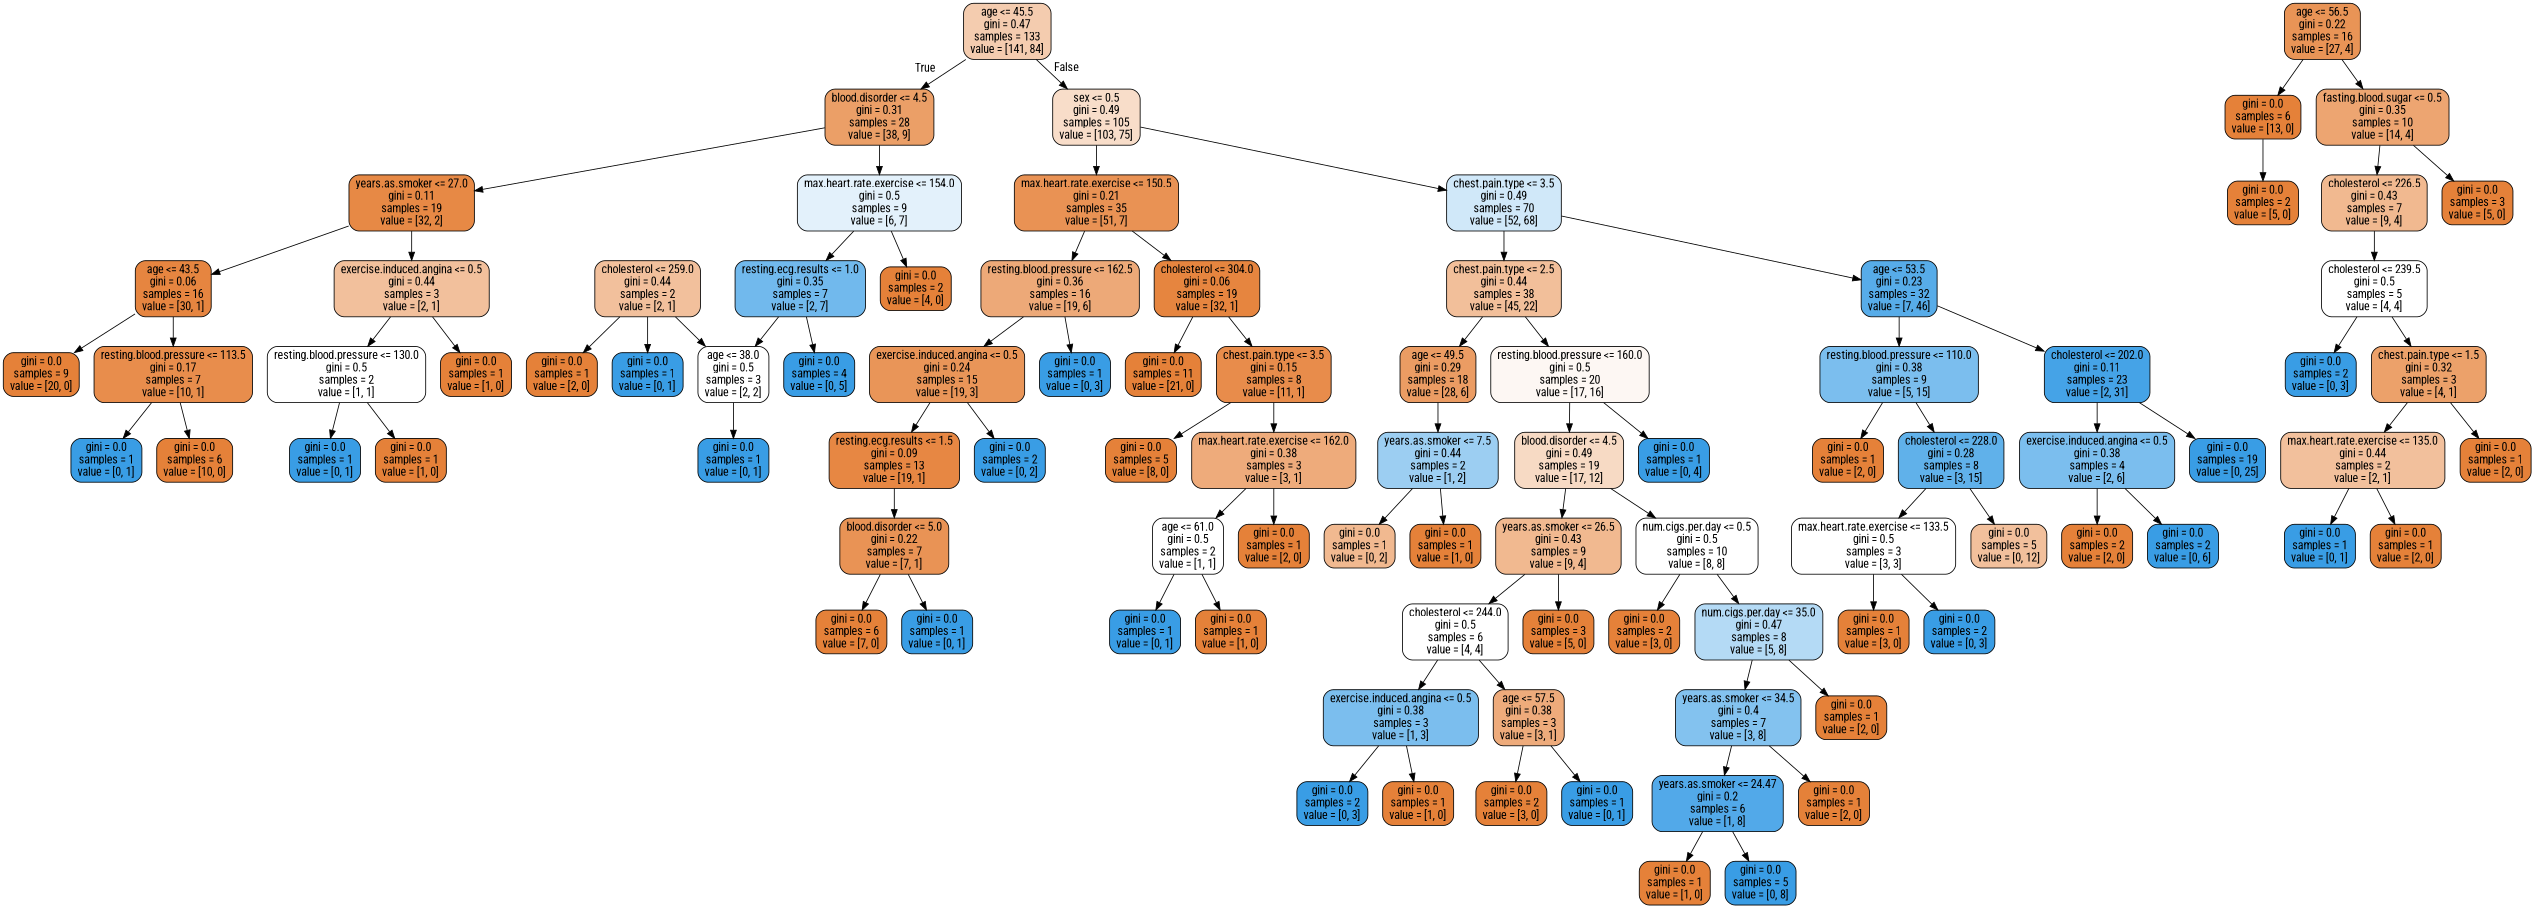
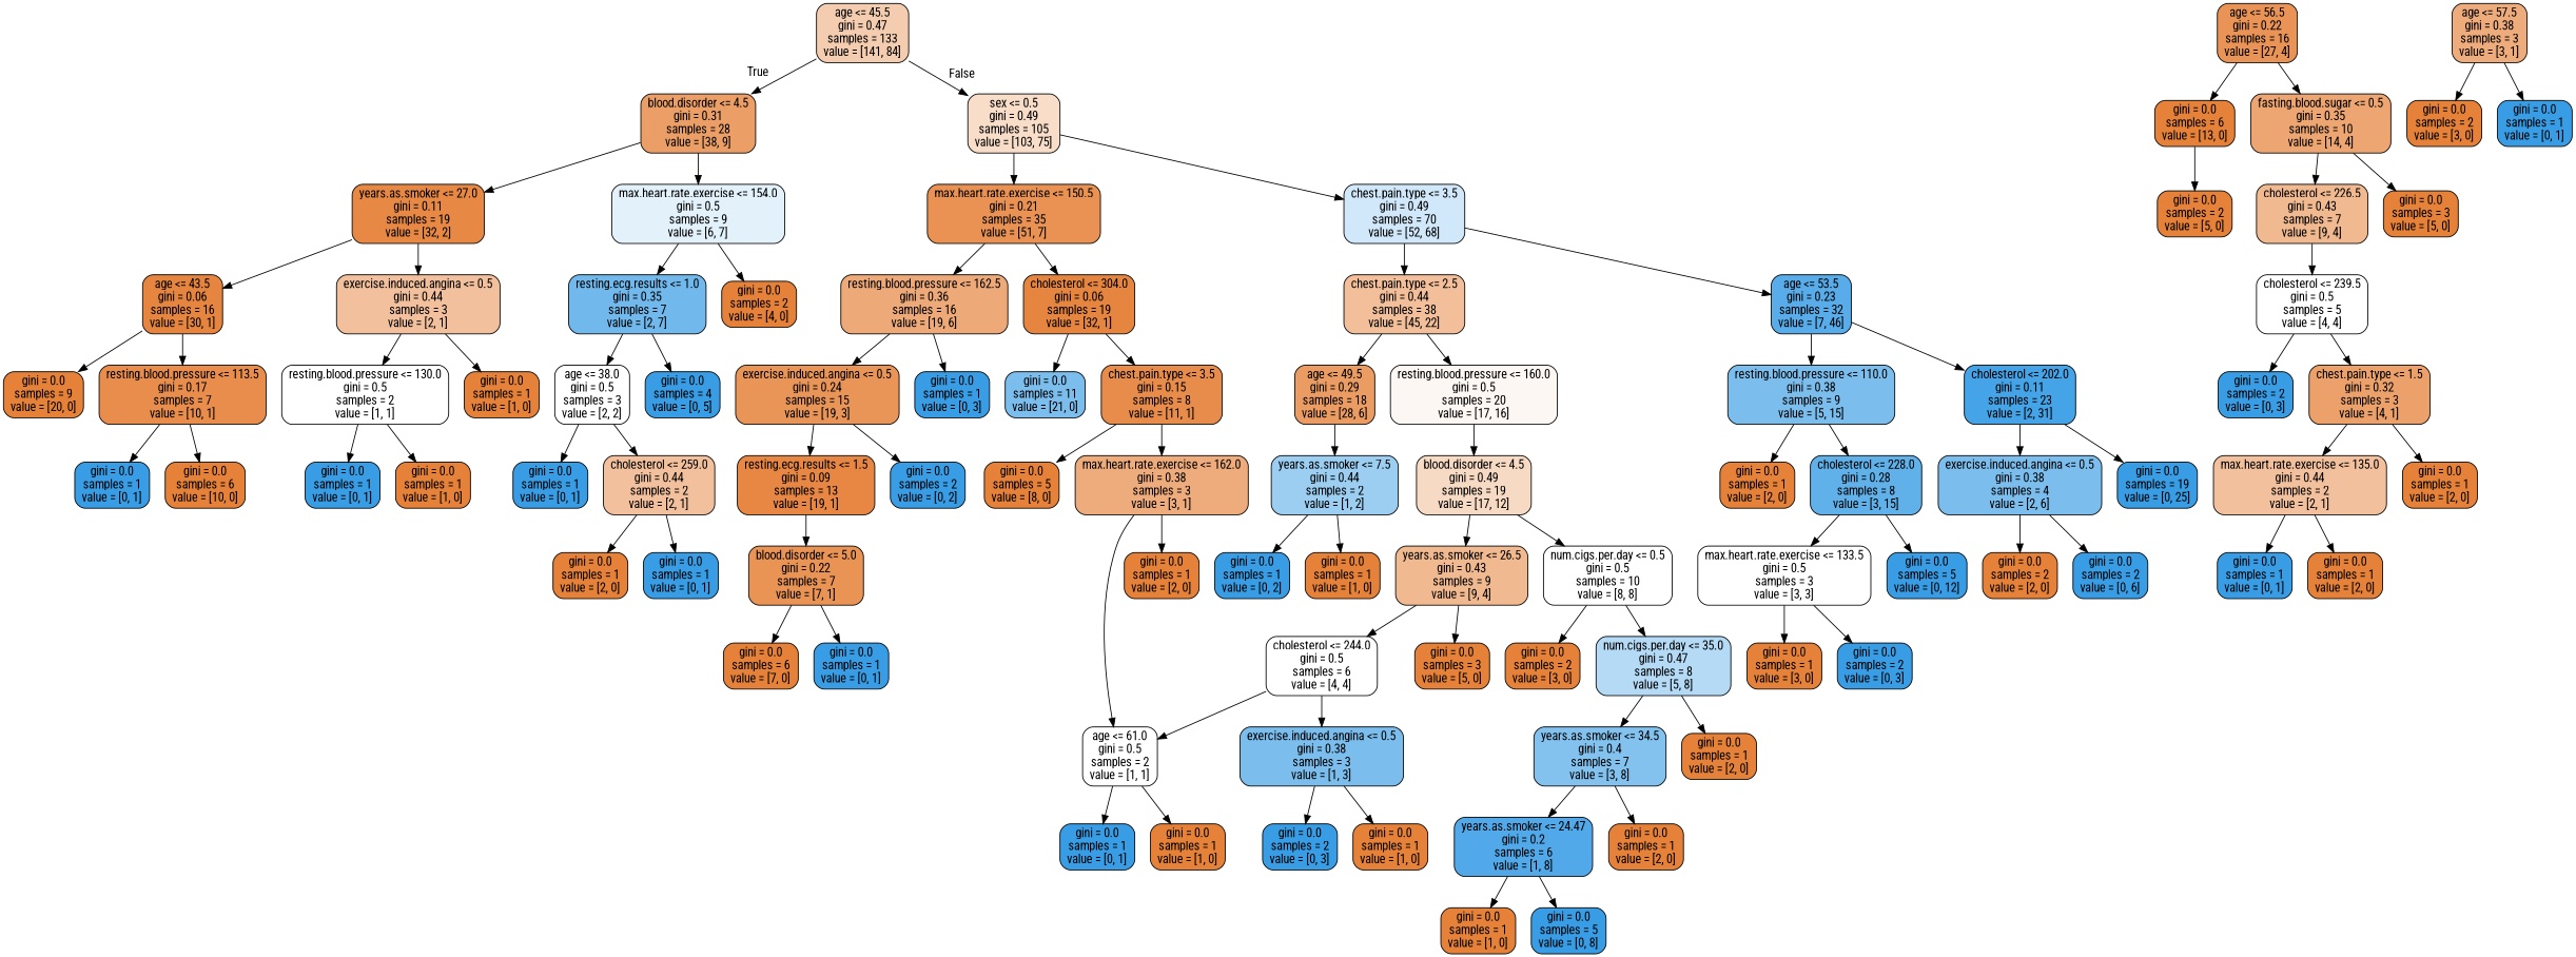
  digraph {
    fontname="Roboto Condensed"
    node [color=black fillcolor="#e58139ff" fontname="Roboto Condensed" shape=box style="filled, rounded"]
    edge [fontname="Roboto Condensed"]
    n1 [fillcolor="#e5813967" label="age <= 45.5\ngini = 0.47\nsamples = 133\nvalue = [141, 84]"]
    n2 [fillcolor="#e58139c3" label="blood.disorder <= 4.5\ngini = 0.31\nsamples = 28\nvalue = [38, 9]"]
    n3 [fillcolor="#e5813945" label="sex <= 0.5\ngini = 0.49\nsamples = 105\nvalue = [103, 75]"]
    n4 [fillcolor="#e58139ef" label="years.as.smoker <= 27.0\ngini = 0.11\nsamples = 19\nvalue = [32, 2]"]
    n5 [fillcolor="#399de524" label="max.heart.rate.exercise <= 154.0\ngini = 0.5\nsamples = 9\nvalue = [6, 7]"]
    n6 [fillcolor="#e58139dc" label="max.heart.rate.exercise <= 150.5\ngini = 0.21\nsamples = 35\nvalue = [51, 7]"]
    n7 [fillcolor="#399de53c" label="chest.pain.type <= 3.5\ngini = 0.49\nsamples = 70\nvalue = [52, 68]"]
    n8 [fillcolor="#e58139f6" label="age <= 43.5\ngini = 0.06\nsamples = 16\nvalue = [30, 1]"]
    n9 [fillcolor="#e581397f" label="exercise.induced.angina <= 0.5\ngini = 0.44\nsamples = 3\nvalue = [2, 1]"]
    n10 [fillcolor="#399de5b6" label="resting.ecg.results <= 1.0\ngini = 0.35\nsamples = 7\nvalue = [2, 7]"]
    n11 [label="gini = 0.0\nsamples = 2\nvalue = [4, 0]"]
    n12 [label="gini = 0.0\nsamples = 9\nvalue = [20, 0]"]
    n13 [fillcolor="#e58139e6" label="resting.blood.pressure <= 113.5\ngini = 0.17\nsamples = 7\nvalue = [10, 1]"]
    n14 [fillcolor="#e5813900" label="resting.blood.pressure <= 130.0\ngini = 0.5\nsamples = 2\nvalue = [1, 1]"]
    n15 [label="gini = 0.0\nsamples = 1\nvalue = [1, 0]"]
    n16 [fillcolor="#399de5ff" label="gini = 0.0\nsamples = 1\nvalue = [0, 1]"]
    n17 [label="gini = 0.0\nsamples = 6\nvalue = [10, 0]"]
    n18 [fillcolor="#399de5ff" label="gini = 0.0\nsamples = 1\nvalue = [0, 1]"]
    n19 [label="gini = 0.0\nsamples = 1\nvalue = [1, 0]"]
    n20 [fillcolor="#e5813900" label="age <= 38.0\ngini = 0.5\nsamples = 3\nvalue = [2, 2]"]
    n21 [fillcolor="#399de5ff" label="gini = 0.0\nsamples = 4\nvalue = [0, 5]"]
    n22 [fillcolor="#399de5ff" label="gini = 0.0\nsamples = 1\nvalue = [0, 1]"]
    n23 [fillcolor="#e581397f" label="cholesterol <= 259.0\ngini = 0.44\nsamples = 2\nvalue = [2, 1]"]
    n24 [label="gini = 0.0\nsamples = 1\nvalue = [2, 0]"]
    n25 [fillcolor="#399de5ff" label="gini = 0.0\nsamples = 1\nvalue = [0, 1]"]
    n26 [fillcolor="#e58139ae" label="resting.blood.pressure <= 162.5\ngini = 0.36\nsamples = 16\nvalue = [19, 6]"]
    n27 [fillcolor="#e58139f7" label="cholesterol <= 304.0\ngini = 0.06\nsamples = 19\nvalue = [32, 1]"]
    n28 [fillcolor="#e5813982" label="chest.pain.type <= 2.5\ngini = 0.44\nsamples = 38\nvalue = [45, 22]"]
    n29 [fillcolor="#399de5d8" label="age <= 53.5\ngini = 0.23\nsamples = 32\nvalue = [7, 46]"]
    n30 [fillcolor="#e58139d7" label="exercise.induced.angina <= 0.5\ngini = 0.24\nsamples = 15\nvalue = [19, 3]"]
    n31 [fillcolor="#399de5ff" label="gini = 0.0\nsamples = 1\nvalue = [0, 3]"]
-   n32 [label="gini = 0.0\nsamples = 11\nvalue = [21, 0]"]
+   n32 [fillcolor="#399de5aa" label="gini = 0.0\nsamples = 11\nvalue = [21, 0]"]
    n33 [fillcolor="#e58139e8" label="chest.pain.type <= 3.5\ngini = 0.15\nsamples = 8\nvalue = [11, 1]"]
    n34 [fillcolor="#e58139f2" label="resting.ecg.results <= 1.5\ngini = 0.09\nsamples = 13\nvalue = [19, 1]"]
    n35 [fillcolor="#399de5ff" label="gini = 0.0\nsamples = 2\nvalue = [0, 2]"]
    n36 [fillcolor="#e58139db" label="blood.disorder <= 5.0\ngini = 0.22\nsamples = 7\nvalue = [7, 1]"]
    n37 [label="gini = 0.0\nsamples = 6\nvalue = [7, 0]"]
    n38 [fillcolor="#399de5ff" label="gini = 0.0\nsamples = 1\nvalue = [0, 1]"]
    n39 [label="gini = 0.0\nsamples = 5\nvalue = [8, 0]"]
    n40 [fillcolor="#e58139aa" label="max.heart.rate.exercise <= 162.0\ngini = 0.38\nsamples = 3\nvalue = [3, 1]"]
    n41 [fillcolor="#e5813900" label="age <= 61.0\ngini = 0.5\nsamples = 2\nvalue = [1, 1]"]
    n42 [label="gini = 0.0\nsamples = 1\nvalue = [2, 0]"]
    n43 [fillcolor="#399de5ff" label="gini = 0.0\nsamples = 1\nvalue = [0, 1]"]
    n44 [label="gini = 0.0\nsamples = 1\nvalue = [1, 0]"]
    n45 [fillcolor="#e58139c8" label="age <= 49.5\ngini = 0.29\nsamples = 18\nvalue = [28, 6]"]
    n46 [fillcolor="#e581390f" label="resting.blood.pressure <= 160.0\ngini = 0.5\nsamples = 20\nvalue = [17, 16]"]
    n47 [fillcolor="#399de5aa" label="resting.blood.pressure <= 110.0\ngini = 0.38\nsamples = 9\nvalue = [5, 15]"]
    n48 [fillcolor="#399de5ef" label="cholesterol <= 202.0\ngini = 0.11\nsamples = 23\nvalue = [2, 31]"]
    n49 [fillcolor="#399de57f" label="years.as.smoker <= 7.5\ngini = 0.44\nsamples = 2\nvalue = [1, 2]"]
    n50 [fillcolor="#e581394b" label="blood.disorder <= 4.5\ngini = 0.49\nsamples = 19\nvalue = [17, 12]"]
-   n51 [fillcolor="#399de5ff" label="gini = 0.0\nsamples = 1\nvalue = [0, 4]"]
-   n52 [fillcolor="#e581398e" label="gini = 0.0\nsamples = 1\nvalue = [0, 2]"]
+   n52 [fillcolor="#399de5ff" label="gini = 0.0\nsamples = 1\nvalue = [0, 2]"]
    n53 [label="gini = 0.0\nsamples = 1\nvalue = [1, 0]"]
    n54 [fillcolor="#e58139d9" label="age <= 56.5\ngini = 0.22\nsamples = 16\nvalue = [27, 4]"]
    n55 [label="gini = 0.0\nsamples = 6\nvalue = [13, 0]"]
    n56 [fillcolor="#e58139b6" label="fasting.blood.sugar <= 0.5\ngini = 0.35\nsamples = 10\nvalue = [14, 4]"]
    n57 [label="gini = 0.0\nsamples = 2\nvalue = [5, 0]"]
    n58 [fillcolor="#e581398e" label="cholesterol <= 226.5\ngini = 0.43\nsamples = 7\nvalue = [9, 4]"]
    n59 [label="gini = 0.0\nsamples = 3\nvalue = [5, 0]"]
    n60 [fillcolor="#e5813900" label="cholesterol <= 239.5\ngini = 0.5\nsamples = 5\nvalue = [4, 4]"]
    n61 [fillcolor="#399de5ff" label="gini = 0.0\nsamples = 2\nvalue = [0, 3]"]
    n62 [fillcolor="#e58139bf" label="chest.pain.type <= 1.5\ngini = 0.32\nsamples = 3\nvalue = [4, 1]"]
    n63 [fillcolor="#e581397f" label="max.heart.rate.exercise <= 135.0\ngini = 0.44\nsamples = 2\nvalue = [2, 1]"]
    n64 [label="gini = 0.0\nsamples = 1\nvalue = [2, 0]"]
    n65 [fillcolor="#399de5ff" label="gini = 0.0\nsamples = 1\nvalue = [0, 1]"]
    n66 [label="gini = 0.0\nsamples = 1\nvalue = [2, 0]"]
    n67 [fillcolor="#e581398e" label="years.as.smoker <= 26.5\ngini = 0.43\nsamples = 9\nvalue = [9, 4]"]
    n68 [fillcolor="#e5813900" label="num.cigs.per.day <= 0.5\ngini = 0.5\nsamples = 10\nvalue = [8, 8]"]
    n69 [fillcolor="#e5813900" label="cholesterol <= 244.0\ngini = 0.5\nsamples = 6\nvalue = [4, 4]"]
    n70 [label="gini = 0.0\nsamples = 3\nvalue = [5, 0]"]
    n71 [label="gini = 0.0\nsamples = 2\nvalue = [3, 0]"]
    n72 [fillcolor="#399de560" label="num.cigs.per.day <= 35.0\ngini = 0.47\nsamples = 8\nvalue = [5, 8]"]
    n73 [fillcolor="#399de5aa" label="exercise.induced.angina <= 0.5\ngini = 0.38\nsamples = 3\nvalue = [1, 3]"]
    n74 [fillcolor="#e58139aa" label="age <= 57.5\ngini = 0.38\nsamples = 3\nvalue = [3, 1]"]
    n75 [fillcolor="#399de5ff" label="gini = 0.0\nsamples = 2\nvalue = [0, 3]"]
    n76 [label="gini = 0.0\nsamples = 1\nvalue = [1, 0]"]
    n77 [label="gini = 0.0\nsamples = 2\nvalue = [3, 0]"]
    n78 [fillcolor="#399de5ff" label="gini = 0.0\nsamples = 1\nvalue = [0, 1]"]
    n79 [fillcolor="#399de59f" label="years.as.smoker <= 34.5\ngini = 0.4\nsamples = 7\nvalue = [3, 8]"]
    n80 [label="gini = 0.0\nsamples = 1\nvalue = [2, 0]"]
    n81 [fillcolor="#399de5df" label="years.as.smoker <= 24.47\ngini = 0.2\nsamples = 6\nvalue = [1, 8]"]
    n82 [label="gini = 0.0\nsamples = 1\nvalue = [2, 0]"]
    n83 [label="gini = 0.0\nsamples = 1\nvalue = [1, 0]"]
    n84 [fillcolor="#399de5ff" label="gini = 0.0\nsamples = 5\nvalue = [0, 8]"]
    n85 [label="gini = 0.0\nsamples = 1\nvalue = [2, 0]"]
    n86 [fillcolor="#399de5cc" label="cholesterol <= 228.0\ngini = 0.28\nsamples = 8\nvalue = [3, 15]"]
    n87 [fillcolor="#399de5aa" label="exercise.induced.angina <= 0.5\ngini = 0.38\nsamples = 4\nvalue = [2, 6]"]
    n88 [fillcolor="#399de5ff" label="gini = 0.0\nsamples = 19\nvalue = [0, 25]"]
    n89 [fillcolor="#e5813900" label="max.heart.rate.exercise <= 133.5\ngini = 0.5\nsamples = 3\nvalue = [3, 3]"]
-   n90 [fillcolor="#e581397f" label="gini = 0.0\nsamples = 5\nvalue = [0, 12]"]
+   n90 [fillcolor="#399de5ff" label="gini = 0.0\nsamples = 5\nvalue = [0, 12]"]
    n91 [label="gini = 0.0\nsamples = 1\nvalue = [3, 0]"]
    n92 [fillcolor="#399de5ff" label="gini = 0.0\nsamples = 2\nvalue = [0, 3]"]
    n93 [label="gini = 0.0\nsamples = 2\nvalue = [2, 0]"]
    n94 [fillcolor="#399de5ff" label="gini = 0.0\nsamples = 2\nvalue = [0, 6]"]
    n1 -> n2 [headlabel=True labelangle=45 labeldistance=2.5]
    n1 -> n3 [headlabel=False labelangle=-45 labeldistance=2.5]
    n2 -> n4
    n2 -> n5
    n3 -> n6
    n3 -> n7
    n4 -> n8
    n4 -> n9
    n5 -> n10
    n5 -> n11
    n6 -> n26
    n6 -> n27
    n7 -> n28
    n7 -> n29
    n8 -> n12
    n8 -> n13
    n9 -> n14
    n9 -> n15
    n10 -> n20
    n10 -> n21
    n13 -> n16
    n13 -> n17
    n14 -> n18
    n14 -> n19
    n20 -> n22
-   n23 -> n20
+   n20 -> n23
    n23 -> n24
    n23 -> n25
    n26 -> n30
    n26 -> n31
    n27 -> n32
    n27 -> n33
    n28 -> n45
    n28 -> n46
    n29 -> n47
    n29 -> n48
    n30 -> n34
    n30 -> n35
    n33 -> n39
    n33 -> n40
    n34 -> n36
    n36 -> n37
    n36 -> n38
    n40 -> n41
    n40 -> n42
    n41 -> n43
    n41 -> n44
    n45 -> n49
    n46 -> n50
-   n46 -> n51
    n47 -> n85
    n47 -> n86
    n48 -> n87
    n48 -> n88
    n49 -> n52
    n49 -> n53
    n50 -> n67
    n50 -> n68
    n54 -> n55
    n54 -> n56
    n55 -> n57
    n56 -> n58
    n56 -> n59
    n58 -> n60
    n60 -> n61
    n60 -> n62
    n62 -> n63
    n62 -> n64
    n63 -> n65
    n63 -> n66
    n67 -> n69
    n67 -> n70
    n68 -> n71
    n68 -> n72
    n69 -> n73
-   n69 -> n74
+   n69 -> n41
    n72 -> n79
    n72 -> n80
    n73 -> n75
    n73 -> n76
    n74 -> n77
    n74 -> n78
    n79 -> n81
    n79 -> n82
    n81 -> n83
    n81 -> n84
    n86 -> n89
    n86 -> n90
    n87 -> n93
    n87 -> n94
    n89 -> n91
    n89 -> n92
  }
